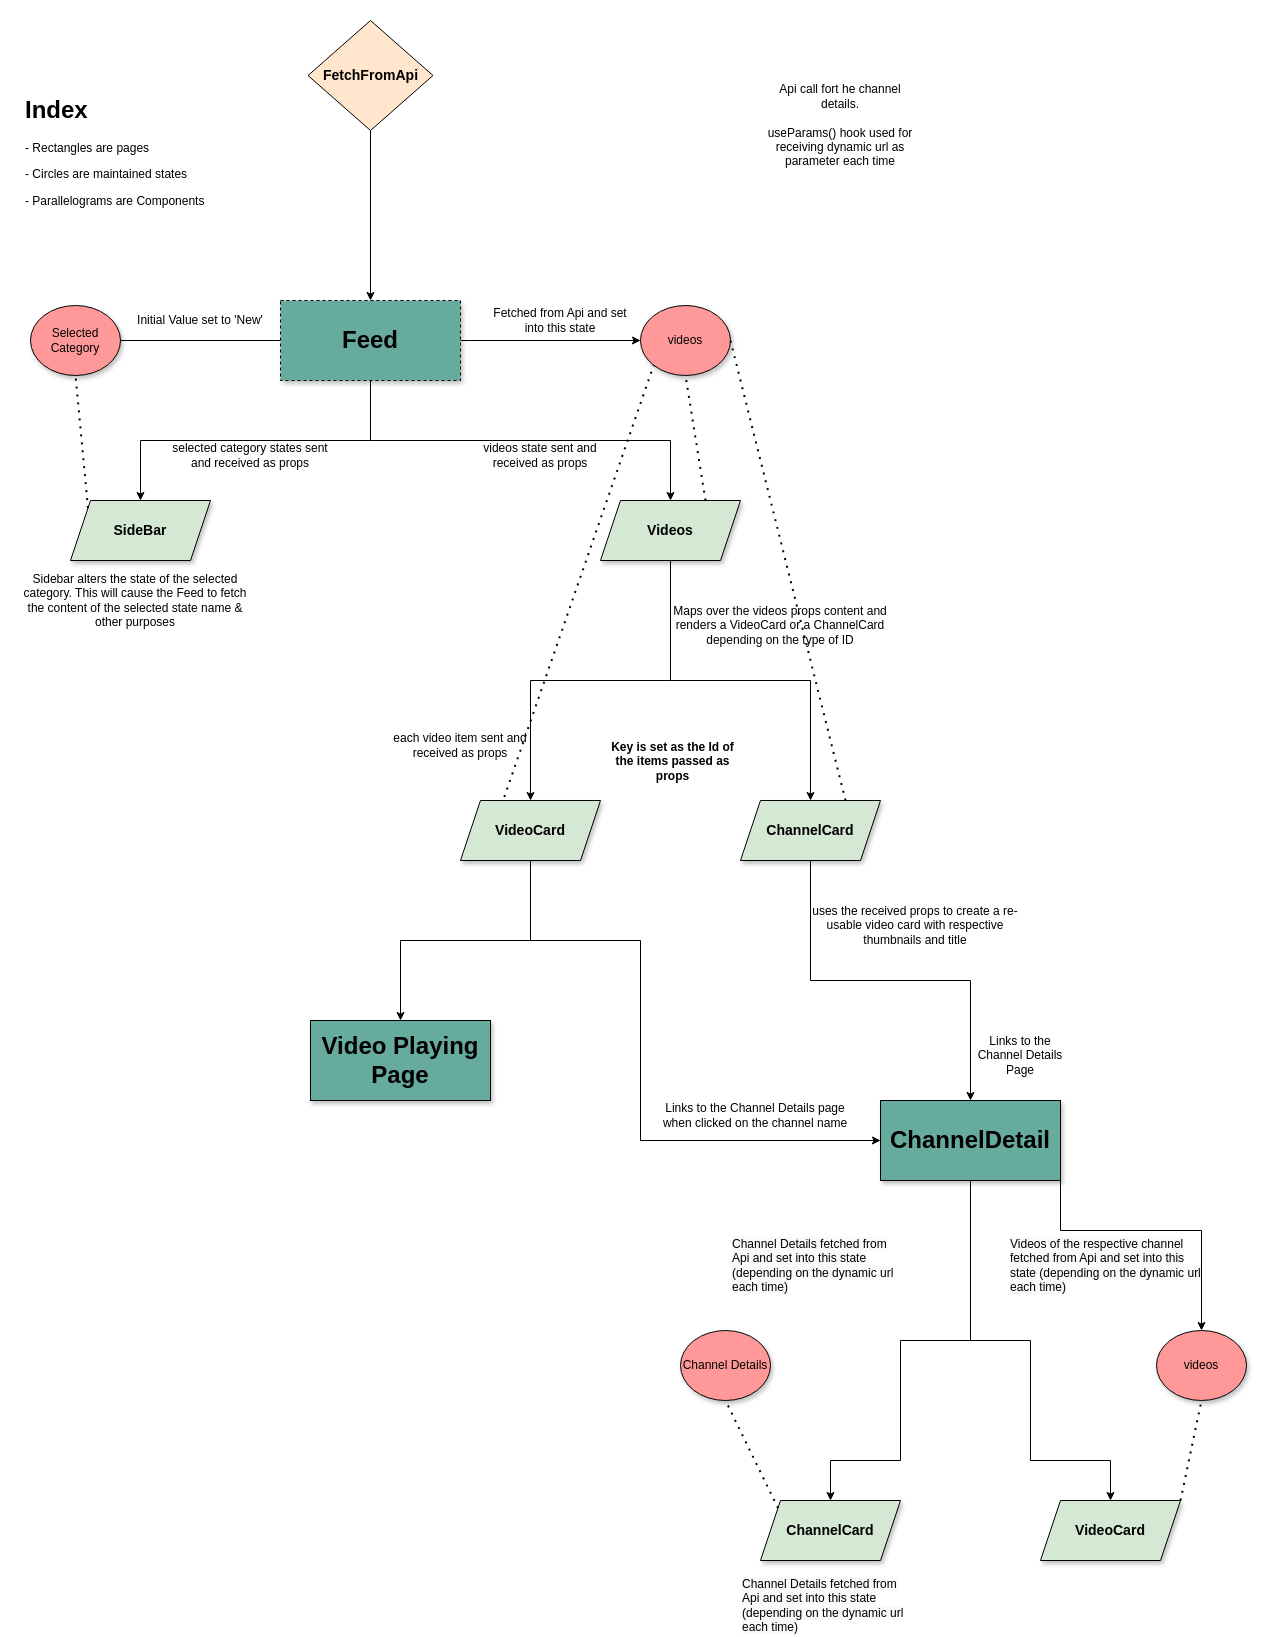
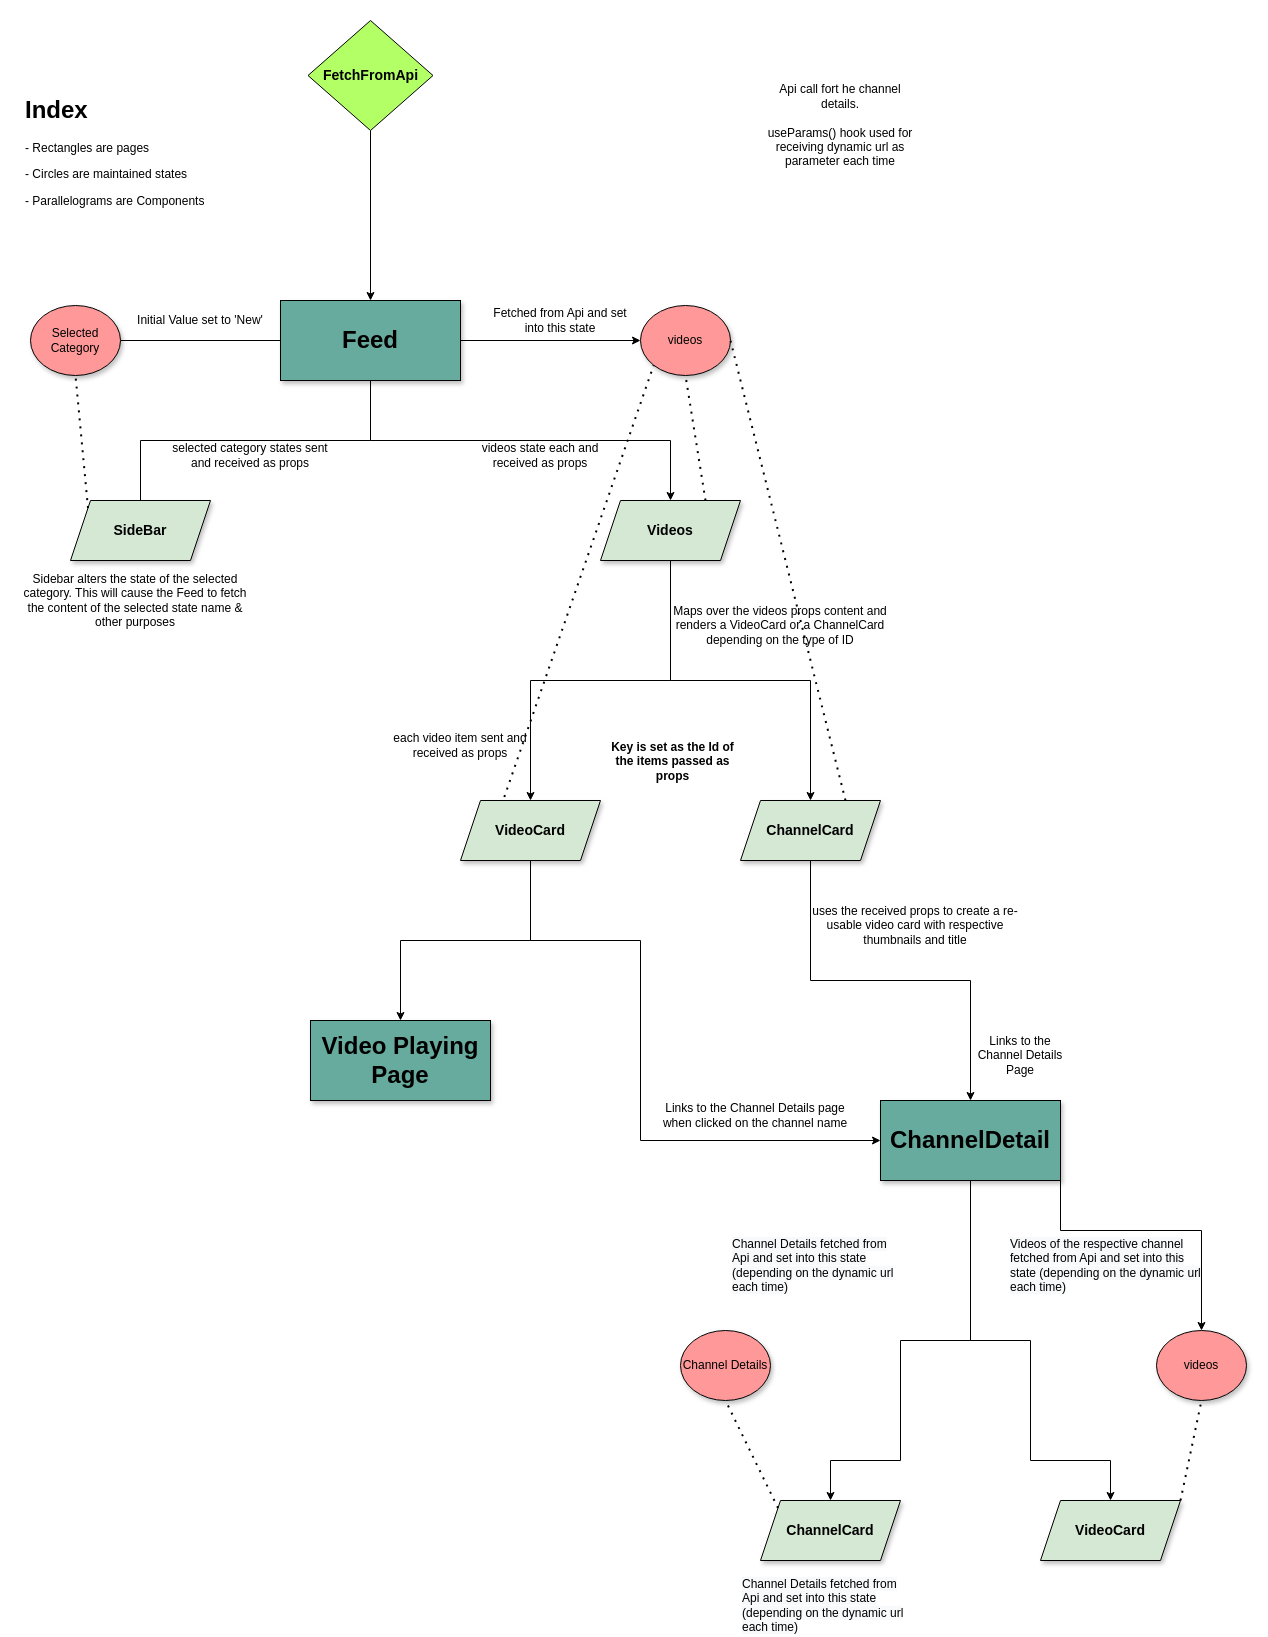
  <mxCell id="0" />
  <mxCell id="1" parent="0" />
  <mxCell id="2" value="" style="edgeStyle=orthogonalEdgeStyle;rounded=0;orthogonalLoop=1;jettySize=auto;html=1;endArrow=none;" parent="1" source="6" target="9" edge="1"><mxGeometry relative="1" as="geometry" /></mxCell>
  <mxCell id="3" value="" style="edgeStyle=orthogonalEdgeStyle;rounded=0;orthogonalLoop=1;jettySize=auto;html=1;" parent="1" source="6" target="10" edge="1"><mxGeometry relative="1" as="geometry" /></mxCell>
- <mxCell id="4" style="edgeStyle=orthogonalEdgeStyle;rounded=0;orthogonalLoop=1;jettySize=auto;html=1;entryX=0.5;entryY=0;entryDx=0;entryDy=0;" parent="1" source="6" target="14" edge="1"><mxGeometry relative="1" as="geometry"><mxPoint x="280" y="500" as="targetPoint" /><Array as="points"><mxPoint x="370" y="440" /><mxPoint x="140" y="440" /></Array></mxGeometry></mxCell>
+ <mxCell id="4" style="edgeStyle=orthogonalEdgeStyle;rounded=0;orthogonalLoop=1;jettySize=auto;html=1;entryX=0.5;entryY=0;entryDx=0;entryDy=0;endArrow=none;" parent="1" source="6" target="14" edge="1"><mxGeometry relative="1" as="geometry"><mxPoint x="280" y="500" as="targetPoint" /><Array as="points"><mxPoint x="370" y="440" /><mxPoint x="140" y="440" /></Array></mxGeometry></mxCell>
  <mxCell id="5" style="edgeStyle=orthogonalEdgeStyle;rounded=0;orthogonalLoop=1;jettySize=auto;html=1;entryX=0.5;entryY=0;entryDx=0;entryDy=0;" parent="1" source="6" target="18" edge="1"><mxGeometry relative="1" as="geometry"><mxPoint x="460" y="500" as="targetPoint" /><Array as="points"><mxPoint x="370" y="440" /><mxPoint x="670" y="440" /></Array></mxGeometry></mxCell>
- <mxCell id="6" value="&lt;h1&gt;Feed&lt;/h1&gt;" style="rounded=0;whiteSpace=wrap;html=1;strokeColor=#000000;shadow=1;fillColor=#67AB9F;dashed=1;" parent="1" vertex="1"><mxGeometry x="280" width="180" height="80" as="geometry" y="300" /></mxCell>
+ <mxCell id="6" value="&lt;h1&gt;Feed&lt;/h1&gt;" style="rounded=0;whiteSpace=wrap;html=1;strokeColor=#000000;shadow=1;fillColor=#67AB9F;" parent="1" vertex="1"><mxGeometry x="280" width="180" height="80" as="geometry" y="300" /></mxCell>
  <mxCell id="7" value="" style="edgeStyle=orthogonalEdgeStyle;rounded=0;orthogonalLoop=1;jettySize=auto;html=1;" parent="1" source="8" target="6" edge="1"><mxGeometry relative="1" as="geometry" /></mxCell>
- <mxCell id="8" value="&lt;h3&gt;FetchFromApi&lt;/h3&gt;" style="rhombus;whiteSpace=wrap;html=1;fillColor=#ffe6cc;" parent="1" vertex="1"><mxGeometry x="307.5" y="20" width="125" height="110" as="geometry" /></mxCell>
+ <mxCell id="8" value="&lt;h3&gt;FetchFromApi&lt;/h3&gt;" style="rhombus;whiteSpace=wrap;html=1;fillColor=#B3FF66;" parent="1" vertex="1"><mxGeometry x="307.5" y="20" width="125" height="110" as="geometry" /></mxCell>
  <mxCell id="9" value="Selected Category" style="ellipse;whiteSpace=wrap;html=1;shadow=1;strokeColor=#000000;fillColor=#FF9999;" parent="1" vertex="1"><mxGeometry x="30" y="305" width="90" height="70" as="geometry" /></mxCell>
  <mxCell id="10" value="videos" style="ellipse;whiteSpace=wrap;html=1;shadow=1;strokeColor=#000000;fillColor=#FF9999;" parent="1" vertex="1"><mxGeometry x="640" y="305" width="90" height="70" as="geometry" /></mxCell>
  <mxCell id="11" value="&lt;h1&gt;Index&lt;/h1&gt;&lt;p&gt;- Rectangles are pages&lt;/p&gt;&lt;p&gt;- Circles are maintained states&lt;/p&gt;&lt;p&gt;- Parallelograms are Components&lt;/p&gt;&lt;p&gt;&lt;br&gt;&lt;/p&gt;" style="text;html=1;strokeColor=none;fillColor=none;spacing=5;spacingTop=-20;whiteSpace=wrap;overflow=hidden;rounded=0;shadow=1;" parent="1" vertex="1"><mxGeometry x="20" y="90" width="190" height="120" as="geometry" /></mxCell>
  <mxCell id="12" value="Fetched from Api and set into this state" style="text;html=1;strokeColor=none;fillColor=none;align=center;verticalAlign=middle;whiteSpace=wrap;rounded=0;shadow=1;" parent="1" vertex="1"><mxGeometry x="490" y="305" width="140" height="30" as="geometry" /></mxCell>
  <mxCell id="13" value="Initial Value set to 'New'" style="text;html=1;strokeColor=none;fillColor=none;align=center;verticalAlign=middle;whiteSpace=wrap;rounded=0;shadow=1;" parent="1" vertex="1"><mxGeometry x="130" y="305" width="140" height="30" as="geometry" /></mxCell>
  <mxCell id="14" value="&lt;h3&gt;SideBar&lt;/h3&gt;" style="shape=parallelogram;perimeter=parallelogramPerimeter;whiteSpace=wrap;html=1;fixedSize=1;shadow=1;strokeColor=#000000;fillColor=#D5E8D4;" parent="1" vertex="1"><mxGeometry x="70" y="500" width="140" height="60" as="geometry" /></mxCell>
  <mxCell id="15" value="selected category states sent and received as props" style="text;html=1;strokeColor=none;fillColor=none;align=center;verticalAlign=middle;whiteSpace=wrap;rounded=0;shadow=1;" parent="1" vertex="1"><mxGeometry x="170" y="440" width="160" height="30" as="geometry" /></mxCell>
  <mxCell id="16" style="edgeStyle=orthogonalEdgeStyle;rounded=0;orthogonalLoop=1;jettySize=auto;html=1;" parent="1" source="18" target="23" edge="1"><mxGeometry relative="1" as="geometry" /></mxCell>
  <mxCell id="17" style="edgeStyle=orthogonalEdgeStyle;rounded=0;orthogonalLoop=1;jettySize=auto;html=1;" parent="1" source="18" target="25" edge="1"><mxGeometry relative="1" as="geometry" /></mxCell>
  <mxCell id="18" value="&lt;h3&gt;Videos&lt;/h3&gt;" style="shape=parallelogram;perimeter=parallelogramPerimeter;whiteSpace=wrap;html=1;fixedSize=1;shadow=1;strokeColor=#000000;fillColor=#D5E8D4;" parent="1" vertex="1"><mxGeometry x="600" y="500" width="140" height="60" as="geometry" /></mxCell>
- <mxCell id="19" value="videos state sent and received as props" style="text;html=1;strokeColor=none;fillColor=none;align=center;verticalAlign=middle;whiteSpace=wrap;rounded=0;shadow=1;" parent="1" vertex="1"><mxGeometry x="460" y="440" width="160" height="30" as="geometry" /></mxCell>
+ <mxCell id="19" value="videos state each and received as props" style="text;html=1;strokeColor=none;fillColor=none;align=center;verticalAlign=middle;whiteSpace=wrap;rounded=0;shadow=1;" parent="1" vertex="1"><mxGeometry x="460" y="440" width="160" height="30" as="geometry" /></mxCell>
  <mxCell id="20" value="Sidebar alters the state of the selected category. This will cause the Feed to fetch the content of the selected state name &amp;amp; other purposes" style="text;html=1;strokeColor=none;fillColor=none;align=center;verticalAlign=middle;whiteSpace=wrap;rounded=0;shadow=1;" parent="1" vertex="1"><mxGeometry x="20" y="540" width="230" height="120" as="geometry" /></mxCell>
  <mxCell id="21" style="edgeStyle=orthogonalEdgeStyle;rounded=0;orthogonalLoop=1;jettySize=auto;html=1;" parent="1" source="23" target="29" edge="1"><mxGeometry relative="1" as="geometry" /></mxCell>
  <mxCell id="22" style="edgeStyle=orthogonalEdgeStyle;rounded=0;orthogonalLoop=1;jettySize=auto;html=1;entryX=0;entryY=0.5;entryDx=0;entryDy=0;" parent="1" source="23" target="33" edge="1"><mxGeometry relative="1" as="geometry"><Array as="points"><mxPoint x="530" y="940" /><mxPoint x="640" y="940" /><mxPoint x="640" y="1140" /></Array></mxGeometry></mxCell>
  <mxCell id="23" value="&lt;h3&gt;VideoCard&lt;/h3&gt;" style="shape=parallelogram;perimeter=parallelogramPerimeter;whiteSpace=wrap;html=1;fixedSize=1;shadow=1;strokeColor=#000000;fillColor=#D5E8D4;" parent="1" vertex="1"><mxGeometry x="460" y="800" width="140" height="60" as="geometry" /></mxCell>
  <mxCell id="24" style="edgeStyle=orthogonalEdgeStyle;rounded=0;orthogonalLoop=1;jettySize=auto;html=1;" parent="1" source="25" target="33" edge="1"><mxGeometry relative="1" as="geometry" /></mxCell>
  <mxCell id="25" value="&lt;h3&gt;ChannelCard&lt;/h3&gt;" style="shape=parallelogram;perimeter=parallelogramPerimeter;whiteSpace=wrap;html=1;fixedSize=1;shadow=1;strokeColor=#000000;fillColor=#D5E8D4;" parent="1" vertex="1"><mxGeometry x="740" y="800" width="140" height="60" as="geometry" /></mxCell>
  <mxCell id="26" value="Maps over the videos props content and renders a VideoCard or a ChannelCard depending on the type of ID" style="text;html=1;strokeColor=none;fillColor=none;align=center;verticalAlign=middle;whiteSpace=wrap;rounded=0;shadow=1;" parent="1" vertex="1"><mxGeometry x="655" y="610" width="250" height="30" as="geometry" /></mxCell>
  <mxCell id="27" value="each video item sent and received as props" style="text;html=1;strokeColor=none;fillColor=none;align=center;verticalAlign=middle;whiteSpace=wrap;rounded=0;shadow=1;" parent="1" vertex="1"><mxGeometry x="380" y="730" width="160" height="30" as="geometry" /></mxCell>
  <mxCell id="28" value="&lt;h4&gt;Key is set as the Id of the items passed as props&lt;/h4&gt;" style="text;html=1;strokeColor=none;fillColor=none;align=center;verticalAlign=middle;whiteSpace=wrap;rounded=0;shadow=1;" parent="1" vertex="1"><mxGeometry x="600" y="760" width="145" as="geometry" /></mxCell>
  <mxCell id="29" value="&lt;h1&gt;Video Playing Page&lt;/h1&gt;" style="rounded=0;whiteSpace=wrap;html=1;strokeColor=#000000;shadow=1;fillColor=#67AB9F;" parent="1" vertex="1"><mxGeometry x="310" y="1020" width="180" height="80" as="geometry" /></mxCell>
  <mxCell id="30" style="edgeStyle=orthogonalEdgeStyle;rounded=0;orthogonalLoop=1;jettySize=auto;html=1;entryX=0.5;entryY=0;entryDx=0;entryDy=0;" parent="1" source="33" target="42" edge="1"><mxGeometry relative="1" as="geometry"><Array as="points"><mxPoint x="970" y="1340" /><mxPoint x="900" y="1340" /><mxPoint x="900" y="1460" /><mxPoint x="830" y="1460" /></Array></mxGeometry></mxCell>
  <mxCell id="31" style="edgeStyle=orthogonalEdgeStyle;rounded=0;orthogonalLoop=1;jettySize=auto;html=1;entryX=0.5;entryY=0;entryDx=0;entryDy=0;" parent="1" source="33" target="43" edge="1"><mxGeometry relative="1" as="geometry"><Array as="points"><mxPoint x="970" y="1340" /><mxPoint x="1030" y="1340" /><mxPoint x="1030" y="1460" /><mxPoint x="1110" y="1460" /></Array></mxGeometry></mxCell>
  <mxCell id="32" style="edgeStyle=orthogonalEdgeStyle;rounded=0;orthogonalLoop=1;jettySize=auto;html=1;entryX=0.5;entryY=0;entryDx=0;entryDy=0;exitX=1;exitY=1;exitDx=0;exitDy=0;" parent="1" source="33" target="39" edge="1"><mxGeometry relative="1" as="geometry"><Array as="points"><mxPoint x="1060" y="1230" /><mxPoint x="1201" y="1230" /></Array></mxGeometry></mxCell>
  <mxCell id="33" value="&lt;h1&gt;ChannelDetail&lt;/h1&gt;" style="rounded=0;whiteSpace=wrap;html=1;strokeColor=#000000;shadow=1;fillColor=#67AB9F;" parent="1" vertex="1"><mxGeometry x="880" y="1100" width="180" height="80" as="geometry" /></mxCell>
  <mxCell id="34" value="Links to the Channel Details Page" style="text;html=1;strokeColor=none;fillColor=none;align=center;verticalAlign=middle;whiteSpace=wrap;rounded=0;shadow=1;" parent="1" vertex="1"><mxGeometry x="970" y="1040" width="100" height="30" as="geometry" /></mxCell>
  <mxCell id="35" value="uses the received props to create a re-usable video card with respective thumbnails and title" style="text;html=1;strokeColor=none;fillColor=none;align=center;verticalAlign=middle;whiteSpace=wrap;rounded=0;shadow=1;" parent="1" vertex="1"><mxGeometry x="810" y="910" width="210" height="30" as="geometry" /></mxCell>
  <mxCell id="36" value="Links to the Channel Details page when clicked on the channel name" style="text;html=1;strokeColor=none;fillColor=none;align=center;verticalAlign=middle;whiteSpace=wrap;rounded=0;shadow=1;" parent="1" vertex="1"><mxGeometry x="650" y="1100" width="210" height="30" as="geometry" /></mxCell>
  <mxCell id="37" value="Api call fort he channel details.&lt;br&gt;&lt;br&gt;useParams() hook used for receiving dynamic url as parameter each time" style="text;html=1;strokeColor=none;fillColor=none;align=center;verticalAlign=middle;whiteSpace=wrap;rounded=0;shadow=1;" parent="1" vertex="1"><mxGeometry x="760" y="110" width="160" height="30" as="geometry" /></mxCell>
  <mxCell id="38" value="Channel Details" style="ellipse;whiteSpace=wrap;html=1;shadow=1;strokeColor=#000000;fillColor=#FF9999;" parent="1" vertex="1"><mxGeometry x="680" y="1330" width="90" height="70" as="geometry" /></mxCell>
  <mxCell id="39" value="videos" style="ellipse;whiteSpace=wrap;html=1;shadow=1;strokeColor=#000000;fillColor=#FF9999;" parent="1" vertex="1"><mxGeometry x="1156" y="1330" width="90" height="70" as="geometry" /></mxCell>
  <mxCell id="40" value="&lt;span style=&quot;color: rgb(0, 0, 0); font-family: Helvetica; font-size: 12px; font-style: normal; font-variant-ligatures: normal; font-variant-caps: normal; font-weight: 400; letter-spacing: normal; orphans: 2; text-align: center; text-indent: 0px; text-transform: none; widows: 2; word-spacing: 0px; -webkit-text-stroke-width: 0px; background-color: rgb(248, 249, 250); text-decoration-thickness: initial; text-decoration-style: initial; text-decoration-color: initial; float: none; display: inline !important;&quot;&gt;Channel Details fetched from Api and set into this state (depending on the dynamic url each time)&lt;/span&gt;" style="text;whiteSpace=wrap;html=1;" parent="1" vertex="1"><mxGeometry x="730" y="1230" width="175" height="40" as="geometry" /></mxCell>
  <mxCell id="41" value="&lt;span style=&quot;color: rgb(0, 0, 0); font-family: Helvetica; font-size: 12px; font-style: normal; font-variant-ligatures: normal; font-variant-caps: normal; font-weight: 400; letter-spacing: normal; orphans: 2; text-align: center; text-indent: 0px; text-transform: none; widows: 2; word-spacing: 0px; -webkit-text-stroke-width: 0px; background-color: rgb(248, 249, 250); text-decoration-thickness: initial; text-decoration-style: initial; text-decoration-color: initial; float: none; display: inline !important;&quot;&gt;Videos of the respective channel fetched from Api and set into this state (depending on the dynamic url each time)&lt;/span&gt;" style="text;whiteSpace=wrap;html=1;" parent="1" vertex="1"><mxGeometry x="1007.5" y="1230" width="205" height="40" as="geometry" /></mxCell>
  <mxCell id="42" value="&lt;h3&gt;ChannelCard&lt;/h3&gt;" style="shape=parallelogram;perimeter=parallelogramPerimeter;whiteSpace=wrap;html=1;fixedSize=1;shadow=1;strokeColor=#000000;fillColor=#D5E8D4;" parent="1" vertex="1"><mxGeometry x="760" y="1500" width="140" height="60" as="geometry" /></mxCell>
  <mxCell id="43" value="&lt;h3&gt;VideoCard&lt;/h3&gt;" style="shape=parallelogram;perimeter=parallelogramPerimeter;whiteSpace=wrap;html=1;fixedSize=1;shadow=1;strokeColor=#000000;fillColor=#D5E8D4;" parent="1" vertex="1"><mxGeometry x="1040" y="1500" width="140" height="60" as="geometry" /></mxCell>
  <mxCell id="44" value="" style="endArrow=none;dashed=1;html=1;dashPattern=1 3;strokeWidth=2;rounded=0;entryX=0.5;entryY=1;entryDx=0;entryDy=0;exitX=0;exitY=0;exitDx=0;exitDy=0;" parent="1" source="14" target="9" edge="1"><mxGeometry width="50" height="50" relative="1" as="geometry"><mxPoint x="540" y="590" as="sourcePoint" /><mxPoint x="590" y="540" as="targetPoint" /></mxGeometry></mxCell>
  <mxCell id="45" value="" style="endArrow=none;dashed=1;html=1;dashPattern=1 3;strokeWidth=2;rounded=0;entryX=0.5;entryY=1;entryDx=0;entryDy=0;exitX=0.75;exitY=0;exitDx=0;exitDy=0;" parent="1" source="18" target="10" edge="1"><mxGeometry width="50" height="50" relative="1" as="geometry"><mxPoint x="740" y="440" as="sourcePoint" /><mxPoint x="790" y="390" as="targetPoint" /></mxGeometry></mxCell>
  <mxCell id="46" value="" style="endArrow=none;dashed=1;html=1;dashPattern=1 3;strokeWidth=2;rounded=0;entryX=0.5;entryY=1;entryDx=0;entryDy=0;exitX=0;exitY=0;exitDx=0;exitDy=0;" parent="1" source="42" target="38" edge="1"><mxGeometry width="50" height="50" relative="1" as="geometry"><mxPoint x="660" y="1530" as="sourcePoint" /><mxPoint x="710" y="1480" as="targetPoint" /></mxGeometry></mxCell>
  <mxCell id="47" value="" style="endArrow=none;dashed=1;html=1;dashPattern=1 3;strokeWidth=2;rounded=0;entryX=0.5;entryY=1;entryDx=0;entryDy=0;exitX=1;exitY=0;exitDx=0;exitDy=0;" parent="1" source="43" target="39" edge="1"><mxGeometry width="50" height="50" relative="1" as="geometry"><mxPoint x="1210" y="1480" as="sourcePoint" /><mxPoint x="1260" y="1430" as="targetPoint" /></mxGeometry></mxCell>
  <mxCell id="48" value="&lt;span style=&quot;color: rgb(0, 0, 0); font-family: Helvetica; font-size: 12px; font-style: normal; font-variant-ligatures: normal; font-variant-caps: normal; font-weight: 400; letter-spacing: normal; orphans: 2; text-align: center; text-indent: 0px; text-transform: none; widows: 2; word-spacing: 0px; -webkit-text-stroke-width: 0px; background-color: rgb(248, 249, 250); text-decoration-thickness: initial; text-decoration-style: initial; text-decoration-color: initial; float: none; display: inline !important;&quot;&gt;Channel Details fetched from Api and set into this state (depending on the dynamic url each time)&lt;/span&gt;" style="text;whiteSpace=wrap;html=1;" parent="1" vertex="1"><mxGeometry x="740" y="1570" width="175" height="40" as="geometry" /></mxCell>
  <mxCell id="49" value="" style="endArrow=none;dashed=1;html=1;dashPattern=1 3;strokeWidth=2;rounded=0;entryX=0;entryY=1;entryDx=0;entryDy=0;exitX=0.313;exitY=-0.058;exitDx=0;exitDy=0;exitPerimeter=0;" parent="1" source="23" target="10" edge="1"><mxGeometry width="50" height="50" relative="1" as="geometry"><mxPoint x="535" y="800" as="sourcePoint" /><mxPoint x="480" y="675" as="targetPoint" /></mxGeometry></mxCell>
  <mxCell id="50" value="" style="endArrow=none;dashed=1;html=1;dashPattern=1 3;strokeWidth=2;rounded=0;entryX=1;entryY=0.5;entryDx=0;entryDy=0;exitX=0.75;exitY=0;exitDx=0;exitDy=0;" parent="1" source="25" target="10" edge="1"><mxGeometry width="50" height="50" relative="1" as="geometry"><mxPoint x="760" y="520" as="sourcePoint" /><mxPoint x="705" y="395" as="targetPoint" /></mxGeometry></mxCell>
